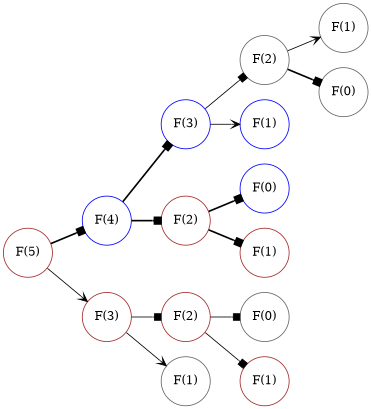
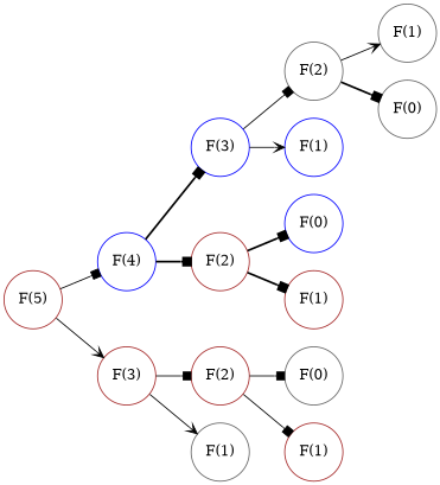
  digraph {
    rankdir=LR
    node [shape=circle color=brown]
    edge [style=solid arrowhead=box]
    n1 [label="F(5)"]
    n2 [label="F(4)" color=blue]
    n3 [label="F(3)"]
    n4 [label="F(3)" color=blue]
    n5 [label="F(2)"]
    n6 [label="F(2)"]
    n7 [label="F(1)" color=gray40]
    n8 [label="F(2)" color=gray40]
    n9 [label="F(1)" color=blue]
    n10 [label="F(0)" color=blue]
    n11 [label="F(1)"]
    n12 [label="F(0)" color=gray40]
    n13 [label="F(1)"]
    n14 [label="F(1)" color=gray40]
    n15 [label="F(0)" color=gray40]
-   n1 -> n2 [style=bold]
+   n1 -> n2
    n1 -> n3 [arrowhead=vee]
    n2 -> n4 [style=bold]
    n2 -> n5 [style=bold]
    n3 -> n6
    n3 -> n7 [arrowhead=vee]
    n4 -> n8
    n4 -> n9 [arrowhead=vee]
    n5 -> n10 [style=bold]
    n5 -> n11 [style=bold]
    n6 -> n12
    n6 -> n13
    n8 -> n14 [arrowhead=vee]
    n8 -> n15 [style=bold]
  }
